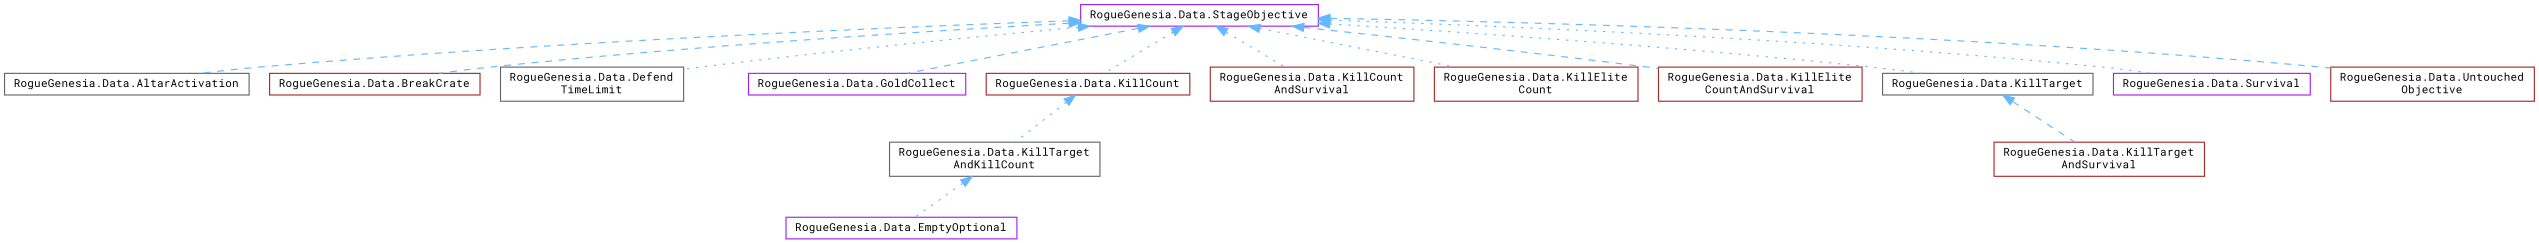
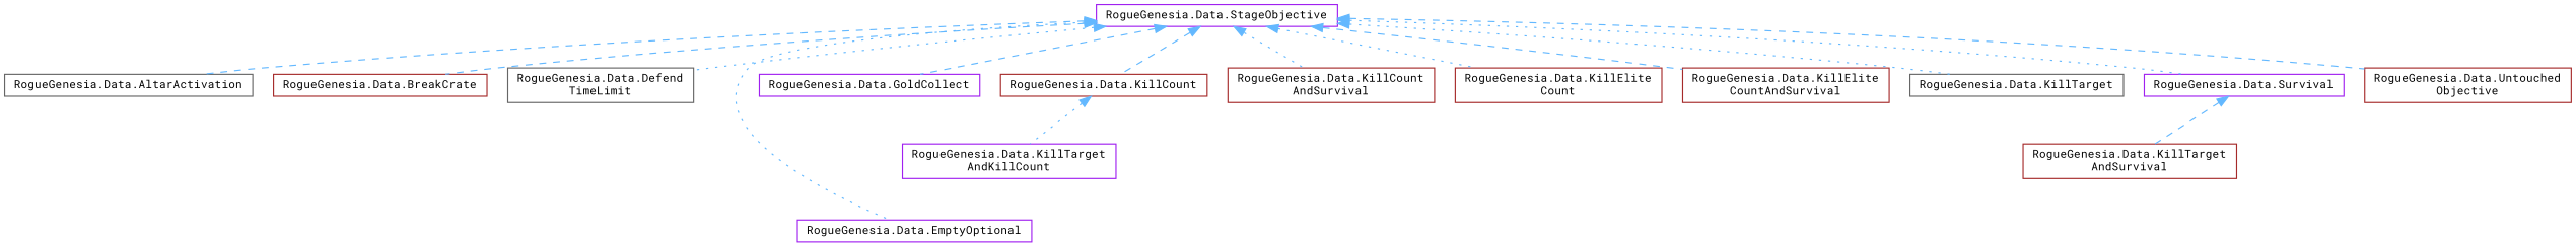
  digraph {
    fontname="Roboto Mono"
    rankdir=TB
    node [color=brown fillcolor=white fontname="Roboto Mono" fontsize=10 shape=box style=filled]
    edge [color=steelblue1 dir=back fontname="Roboto Mono" fontsize=10 labelfontname=Helvetica labelfontsize=10 style=dotted]
    n1 [color=purple height=0.2 label="RogueGenesia.Data.StageObjective" width=0.4]
    n2 [color=gray40 height=0.2 label="RogueGenesia.Data.AltarActivation" width=0.4]
    n3 [height=0.2 label="RogueGenesia.Data.BreakCrate" width=0.4]
    n4 [color=gray40 height=0.2 label="RogueGenesia.Data.Defend\lTimeLimit" width=0.4]
    n5 [color=purple height=0.2 label="RogueGenesia.Data.EmptyOptional" width=0.4]
    n6 [color=purple height=0.2 label="RogueGenesia.Data.GoldCollect" width=0.4]
    n7 [height=0.2 label="RogueGenesia.Data.KillCount" width=0.4]
    n8 [height=0.2 label="RogueGenesia.Data.KillCount\lAndSurvival" width=0.4]
    n9 [height=0.2 label="RogueGenesia.Data.KillElite\lCount" width=0.4]
    n10 [height=0.2 label="RogueGenesia.Data.KillElite\lCountAndSurvival" width=0.4]
    n11 [color=gray40 height=0.2 label="RogueGenesia.Data.KillTarget" width=0.4]
    n12 [color=purple height=0.2 label="RogueGenesia.Data.Survival" width=0.4]
    n13 [height=0.2 label="RogueGenesia.Data.Untouched\lObjective" width=0.4]
-   n14 [color=gray40 height=0.2 label="RogueGenesia.Data.KillTarget\lAndKillCount" width=0.4]
+   n14 [color=purple height=0.2 label="RogueGenesia.Data.KillTarget\lAndKillCount" width=0.4]
    n15 [height=0.2 label="RogueGenesia.Data.KillTarget\lAndSurvival" width=0.4]
    n1 -> n2 [style=dashed]
    n1 -> n3 [style=dashed]
    n1 -> n4
-   n14 -> n5
+   n1 -> n5
    n1 -> n6 [style=dashed]
-   n1 -> n7
+   n1 -> n7 [style=dashed]
    n1 -> n8
    n1 -> n9
    n1 -> n10 [style=dashed]
    n1 -> n11
    n1 -> n12
    n1 -> n13 [style=dashed]
    n7 -> n14
-   n11 -> n15 [style=dashed]
+   n12 -> n15 [style=dashed]
  }
